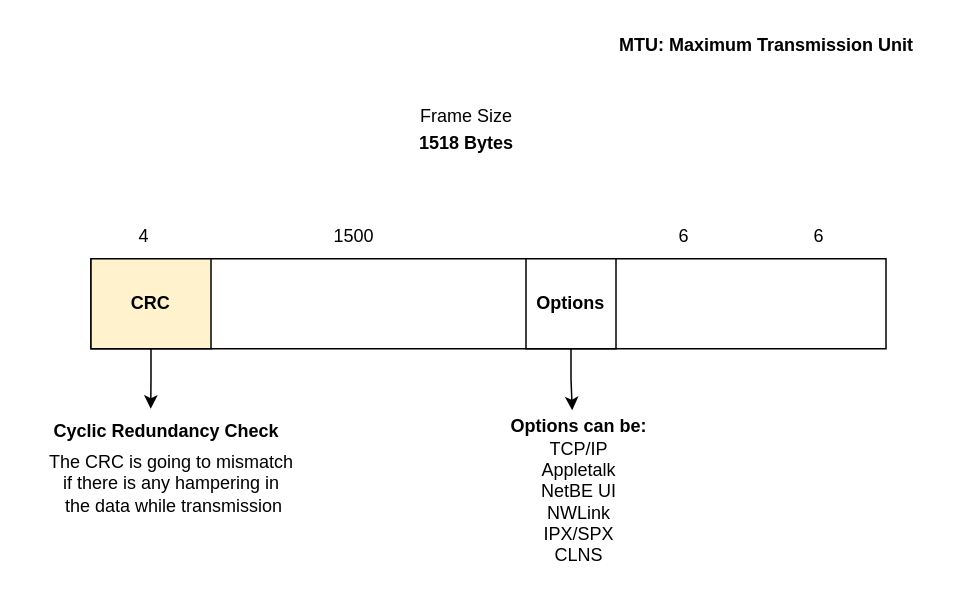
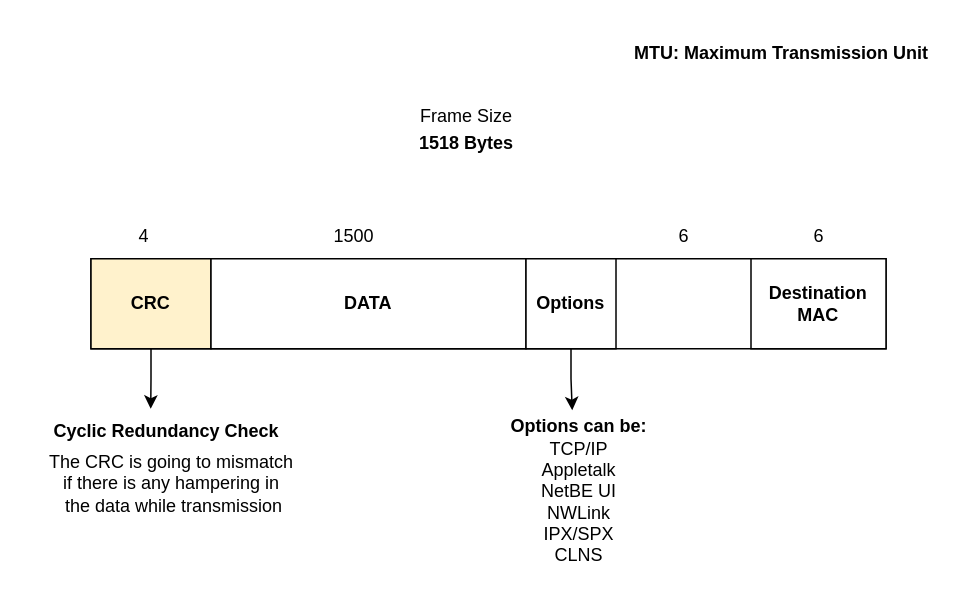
  <mxCell id="0" />
  <mxCell id="1" parent="0" />
  <mxCell id="2" value="" style="rounded=0;whiteSpace=wrap;html=1;fontStyle=1" vertex="1" parent="1"><mxGeometry x="60" y="172" width="530" height="60" as="geometry" /></mxCell>
  <mxCell id="3" style="edgeStyle=orthogonalEdgeStyle;rounded=0;orthogonalLoop=1;jettySize=auto;html=1;exitX=0.5;exitY=1;exitDx=0;exitDy=0;" edge="1" parent="1" source="4"><mxGeometry relative="1" as="geometry"><mxPoint x="99.818" y="272" as="targetPoint" /></mxGeometry></mxCell>
  <mxCell id="4" value="CRC" style="rounded=0;whiteSpace=wrap;html=1;fontStyle=1;fillColor=#fff2cc;" vertex="1" parent="1"><mxGeometry x="60" y="172" width="80" height="60" as="geometry" /></mxCell>
+ <mxCell id="5" value="DATA" style="rounded=0;whiteSpace=wrap;html=1;fontStyle=1" vertex="1" parent="1"><mxGeometry x="140" y="172" width="210" height="60" as="geometry" /></mxCell>
  <mxCell id="6" value="Options" style="rounded=0;whiteSpace=wrap;html=1;fontStyle=1" vertex="1" parent="1"><mxGeometry x="350" y="172" width="60" height="60" as="geometry" /></mxCell>
+ <mxCell id="7" value="Destination&lt;div&gt;MAC&lt;/div&gt;" style="rounded=0;whiteSpace=wrap;html=1;fontStyle=1" vertex="1" parent="1"><mxGeometry x="500" y="172" width="90" height="60" as="geometry" /></mxCell>
  <mxCell id="8" value="6" style="text;html=1;align=center;verticalAlign=middle;resizable=0;points=[];autosize=1;strokeColor=none;fillColor=none;" vertex="1" parent="1"><mxGeometry x="530" y="142" width="30" height="30" as="geometry" /></mxCell>
  <mxCell id="9" value="6" style="text;html=1;align=center;verticalAlign=middle;resizable=0;points=[];autosize=1;strokeColor=none;fillColor=none;" vertex="1" parent="1"><mxGeometry x="440" y="142" width="30" height="30" as="geometry" /></mxCell>
  <mxCell id="10" value="1518 Bytes" style="text;html=1;align=center;verticalAlign=middle;resizable=0;points=[];autosize=1;strokeColor=none;fillColor=none;fontStyle=1" vertex="1" parent="1"><mxGeometry x="270" y="80" width="80" height="30" as="geometry" /></mxCell>
  <mxCell id="11" value="Options can be:&lt;div&gt;&lt;span style=&quot;font-weight: normal;&quot;&gt;TCP/IP&lt;/span&gt;&lt;/div&gt;&lt;div&gt;&lt;span style=&quot;font-weight: normal;&quot;&gt;Appletalk&lt;/span&gt;&lt;/div&gt;&lt;div&gt;&lt;span style=&quot;font-weight: normal;&quot;&gt;NetBE UI&lt;/span&gt;&lt;/div&gt;&lt;div&gt;&lt;span style=&quot;font-weight: normal;&quot;&gt;NWLink&lt;/span&gt;&lt;/div&gt;&lt;div&gt;&lt;span style=&quot;font-weight: normal;&quot;&gt;IPX/SPX&lt;/span&gt;&lt;/div&gt;&lt;div&gt;&lt;span style=&quot;font-weight: normal;&quot;&gt;CLNS&lt;/span&gt;&lt;/div&gt;" style="text;html=1;align=center;verticalAlign=middle;resizable=0;points=[];autosize=1;strokeColor=none;fillColor=none;fontStyle=1" vertex="1" parent="1"><mxGeometry x="330" y="272" width="110" height="110" as="geometry" /></mxCell>
  <mxCell id="12" value="4" style="text;html=1;align=center;verticalAlign=middle;resizable=0;points=[];autosize=1;strokeColor=none;fillColor=none;" vertex="1" parent="1"><mxGeometry x="80" y="142" width="30" height="30" as="geometry" /></mxCell>
  <mxCell id="13" style="edgeStyle=orthogonalEdgeStyle;rounded=0;orthogonalLoop=1;jettySize=auto;html=1;exitX=0.5;exitY=1;exitDx=0;exitDy=0;entryX=0.462;entryY=0.009;entryDx=0;entryDy=0;entryPerimeter=0;" edge="1" parent="1" source="6" target="11"><mxGeometry relative="1" as="geometry" /></mxCell>
  <mxCell id="14" value="Cyclic Redundancy Check" style="text;html=1;align=center;verticalAlign=middle;resizable=0;points=[];autosize=1;strokeColor=none;fillColor=none;fontStyle=1" vertex="1" parent="1"><mxGeometry x="30" y="272" width="160" height="30" as="geometry" /></mxCell>
  <mxCell id="15" value="Frame Size" style="text;html=1;align=center;verticalAlign=middle;resizable=0;points=[];autosize=1;strokeColor=none;fillColor=none;" vertex="1" parent="1"><mxGeometry x="270" y="62" width="80" height="30" as="geometry" /></mxCell>
  <mxCell id="16" value="The CRC is going to mismatch&amp;nbsp;&lt;div&gt;if there is any hampering in&amp;nbsp;&lt;/div&gt;&lt;div&gt;the data while transmission&lt;/div&gt;" style="text;html=1;align=center;verticalAlign=middle;resizable=0;points=[];autosize=1;strokeColor=none;fillColor=none;" vertex="1" parent="1"><mxGeometry x="20" y="292" width="190" height="60" as="geometry" /></mxCell>
- <mxCell id="17" value="MTU: Maximum Transmission Unit" style="text;html=1;align=center;verticalAlign=middle;resizable=0;points=[];autosize=1;strokeColor=none;fillColor=none;fontStyle=1" vertex="1" parent="1"><mxGeometry x="405" y="15" width="210" height="30" as="geometry" /></mxCell>
+ <mxCell id="17" value="MTU: Maximum Transmission Unit" style="text;html=1;align=center;verticalAlign=middle;resizable=0;points=[];autosize=1;strokeColor=none;fillColor=none;fontStyle=1" vertex="1" parent="1"><mxGeometry x="415" y="20" width="210" height="30" as="geometry" /></mxCell>
  <mxCell id="18" value="1500" style="text;html=1;align=center;verticalAlign=middle;resizable=0;points=[];autosize=1;strokeColor=none;fillColor=none;" vertex="1" parent="1"><mxGeometry x="210" y="142" width="50" height="30" as="geometry" /></mxCell>
